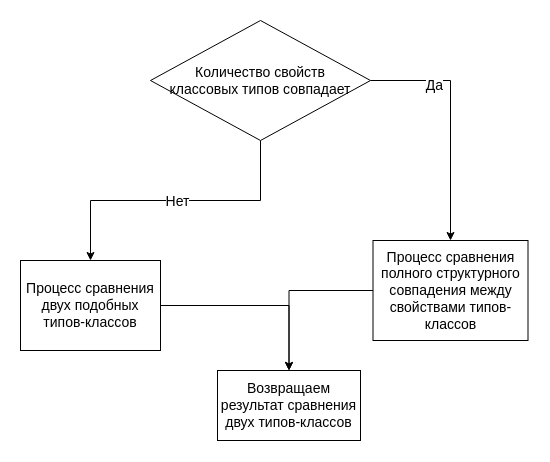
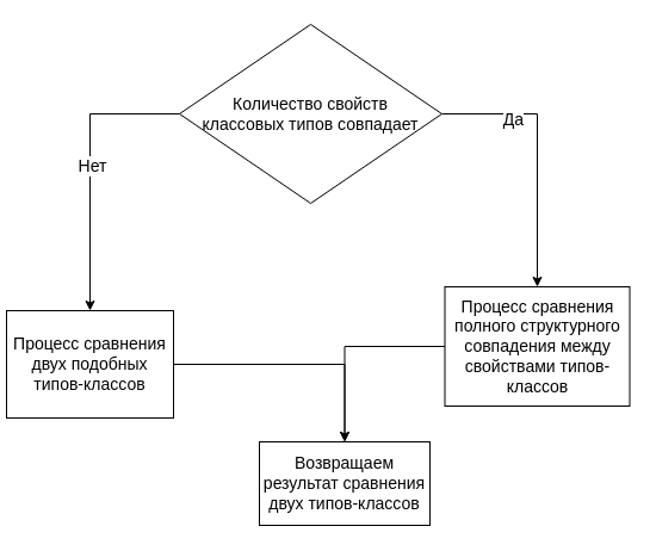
  <mxCell id="0" />
  <mxCell id="1" parent="0" />
  <mxCell id="2" style="edgeStyle=orthogonalEdgeStyle;rounded=0;orthogonalLoop=1;jettySize=auto;html=1;entryX=0.5;entryY=0;entryDx=0;entryDy=0;fontSize=14;" edge="1" parent="1" source="6" target="8"><mxGeometry relative="1" as="geometry"><mxPoint x="460" y="245" as="targetPoint" /></mxGeometry></mxCell>
  <mxCell id="3" value="Да" style="edgeLabel;html=1;align=center;verticalAlign=middle;resizable=0;points=[];fontSize=14;" vertex="1" connectable="0" parent="2"><mxGeometry x="-0.474" y="-4" relative="1" as="geometry"><mxPoint as="offset" /></mxGeometry></mxCell>
  <mxCell id="4" style="edgeStyle=orthogonalEdgeStyle;rounded=0;orthogonalLoop=1;jettySize=auto;html=1;entryX=0.5;entryY=0;entryDx=0;entryDy=0;fontSize=14;" edge="1" parent="1" source="6" target="10"><mxGeometry relative="1" as="geometry" /></mxCell>
  <mxCell id="5" value="Нет" style="edgeLabel;html=1;align=center;verticalAlign=middle;resizable=0;points=[];fontSize=14;" vertex="1" connectable="0" parent="4"><mxGeometry x="-0.006" y="1" relative="1" as="geometry"><mxPoint y="-1" as="offset" /></mxGeometry></mxCell>
- <mxCell id="6" value="&lt;span style=&quot;font-size: 14px;&quot;&gt;Количество свойств классовых типов совпадает&lt;/span&gt;" style="rhombus;whiteSpace=wrap;html=1;spacingLeft=15;spacingRight=15;fontSize=14;" vertex="1" parent="1"><mxGeometry x="150" y="20" width="220" height="120" as="geometry" /></mxCell>
+ <mxCell id="6" value="&lt;span style=&quot;font-size: 14px;&quot;&gt;Количество свойств классовых типов совпадает&lt;/span&gt;" style="rhombus;whiteSpace=wrap;html=1;spacingLeft=15;spacingRight=15;fontSize=14;" vertex="1" parent="1"><mxGeometry x="150" y="20" width="220" height="150" as="geometry" /></mxCell>
  <mxCell id="7" style="edgeStyle=orthogonalEdgeStyle;rounded=0;orthogonalLoop=1;jettySize=auto;html=1;fontSize=14;" edge="1" parent="1" source="8" target="11"><mxGeometry relative="1" as="geometry" /></mxCell>
  <mxCell id="8" value="Процесс сравнения полного структурного совпадения между свойствами типов-классов" style="rounded=0;whiteSpace=wrap;html=1;fontSize=14;" vertex="1" parent="1"><mxGeometry x="372.5" y="240" width="155" height="100" as="geometry" /></mxCell>
  <mxCell id="9" style="edgeStyle=orthogonalEdgeStyle;rounded=0;orthogonalLoop=1;jettySize=auto;html=1;entryX=0.5;entryY=0;entryDx=0;entryDy=0;fontSize=14;" edge="1" parent="1" source="10" target="11"><mxGeometry relative="1" as="geometry" /></mxCell>
- <mxCell id="10" value="Процесс сравнения двух подобных типов-классов" style="rounded=0;whiteSpace=wrap;html=1;fontSize=14;" vertex="1" parent="1"><mxGeometry x="20" y="260" width="140" height="90" as="geometry" /></mxCell>
+ <mxCell id="10" value="Процесс сравнения двух подобных типов-классов" style="rounded=0;whiteSpace=wrap;html=1;fontSize=14;" vertex="1" parent="1"><mxGeometry x="5" y="260" width="140" height="90" as="geometry" /></mxCell>
  <mxCell id="11" value="Возвращаем результат сравнения двух типов-классов" style="rounded=0;whiteSpace=wrap;html=1;fontSize=14;" vertex="1" parent="1"><mxGeometry x="217" y="370" width="143" height="70" as="geometry" /></mxCell>
